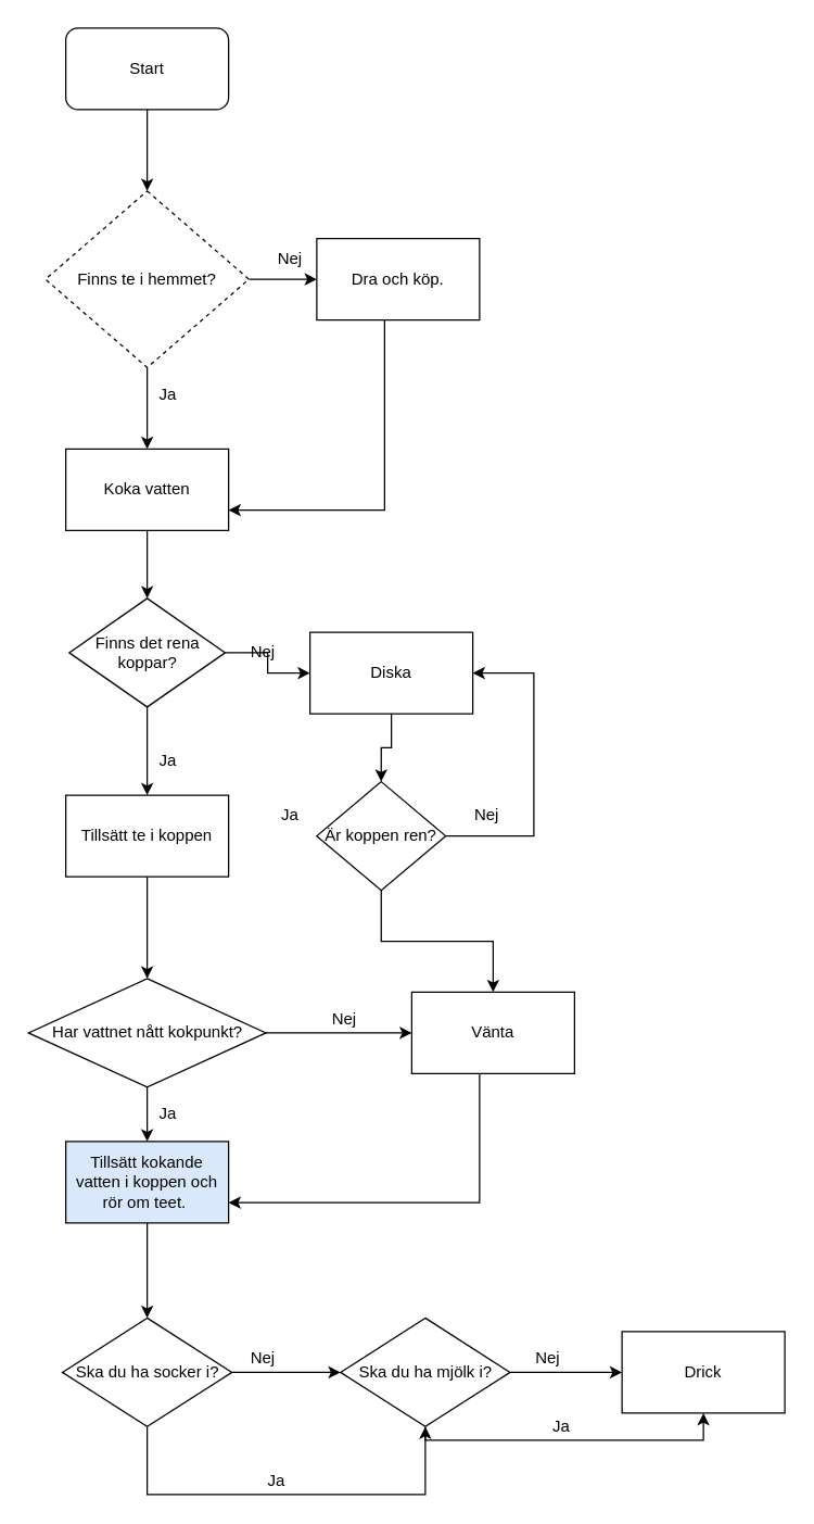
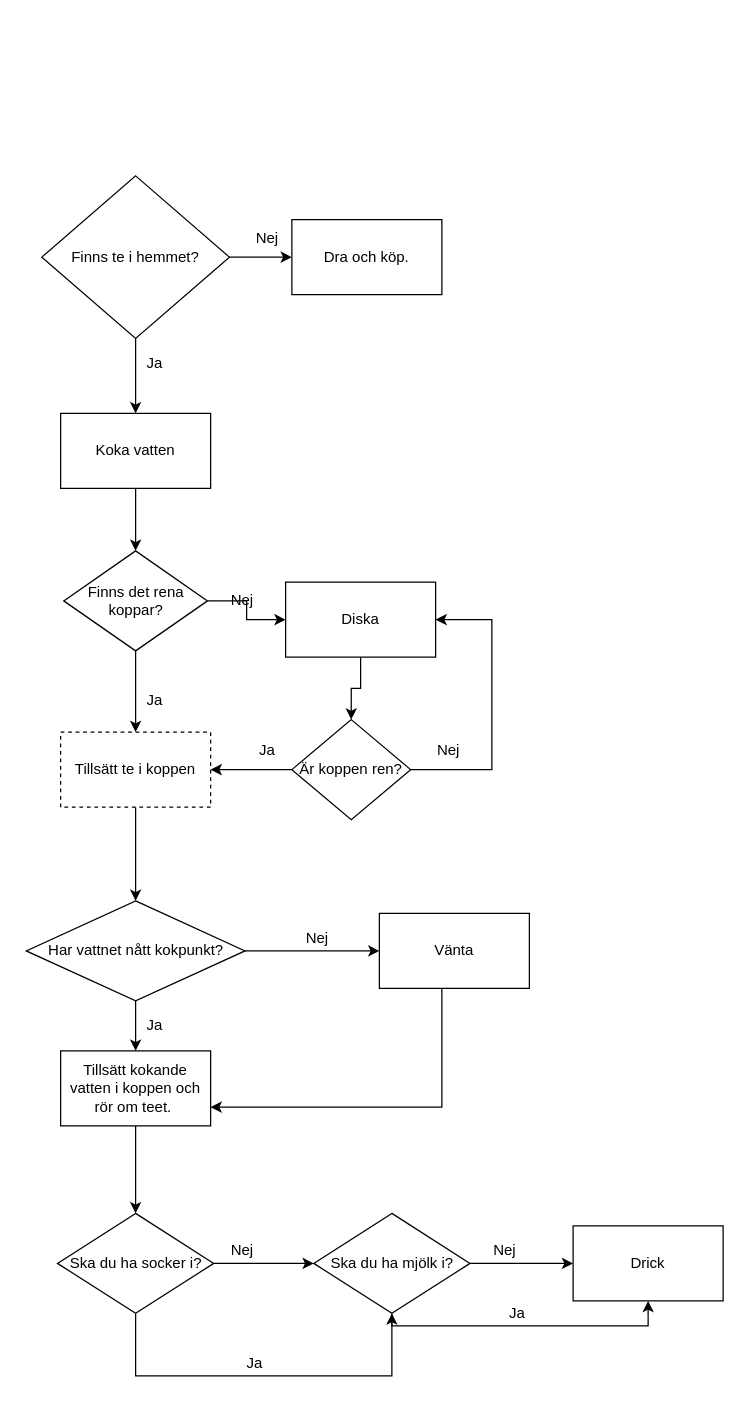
  <mxCell id="0" />
  <mxCell id="1" parent="0" />
- <mxCell id="2" style="edgeStyle=orthogonalEdgeStyle;rounded=0;orthogonalLoop=1;jettySize=auto;html=1;" edge="1" parent="1" source="3" target="6"><mxGeometry relative="1" as="geometry" /></mxCell>
- <mxCell id="3" value="Start" style="rounded=1;whiteSpace=wrap;html=1;" vertex="1" parent="1"><mxGeometry x="48" y="20" width="120" height="60" as="geometry" /></mxCell>
  <mxCell id="4" value="" style="edgeStyle=orthogonalEdgeStyle;rounded=0;orthogonalLoop=1;jettySize=auto;html=1;" edge="1" parent="1" source="6" target="8"><mxGeometry relative="1" as="geometry" /></mxCell>
  <mxCell id="5" value="" style="edgeStyle=orthogonalEdgeStyle;rounded=0;orthogonalLoop=1;jettySize=auto;html=1;" edge="1" parent="1" source="6" target="11"><mxGeometry relative="1" as="geometry" /></mxCell>
- <mxCell id="6" value="Finns te i hemmet?" style="rhombus;whiteSpace=wrap;html=1;dashed=1;" vertex="1" parent="1"><mxGeometry x="33" y="140" width="150" height="130" as="geometry" /></mxCell>
- <mxCell id="7" style="edgeStyle=orthogonalEdgeStyle;rounded=0;orthogonalLoop=1;jettySize=auto;html=1;entryX=1;entryY=0.75;entryDx=0;entryDy=0;" edge="1" parent="1" source="8" target="11"><mxGeometry relative="1" as="geometry"><mxPoint x="293" y="380" as="targetPoint" /><Array as="points"><mxPoint x="283" y="375" /></Array></mxGeometry></mxCell>
+ <mxCell id="6" value="Finns te i hemmet?" style="rhombus;whiteSpace=wrap;html=1;" vertex="1" parent="1"><mxGeometry x="33" y="140" width="150" height="130" as="geometry" /></mxCell>
  <mxCell id="8" value="Dra och köp." style="rounded=0;whiteSpace=wrap;html=1;" vertex="1" parent="1"><mxGeometry x="233" y="175" width="120" height="60" as="geometry" /></mxCell>
  <mxCell id="9" value="Nej" style="text;html=1;align=center;verticalAlign=middle;resizable=0;points=[];autosize=1;strokeColor=none;fillColor=none;" vertex="1" parent="1"><mxGeometry x="198" y="180" width="30" height="20" as="geometry" /></mxCell>
  <mxCell id="10" value="" style="edgeStyle=orthogonalEdgeStyle;rounded=0;orthogonalLoop=1;jettySize=auto;html=1;" edge="1" parent="1" source="11" target="15"><mxGeometry relative="1" as="geometry" /></mxCell>
  <mxCell id="11" value="Koka vatten" style="rounded=0;whiteSpace=wrap;html=1;" vertex="1" parent="1"><mxGeometry x="48" y="330" width="120" height="60" as="geometry" /></mxCell>
  <mxCell id="12" value="Ja&lt;br&gt;" style="text;html=1;align=center;verticalAlign=middle;resizable=0;points=[];autosize=1;strokeColor=none;fillColor=none;" vertex="1" parent="1"><mxGeometry x="108" y="280" width="30" height="20" as="geometry" /></mxCell>
  <mxCell id="13" value="" style="edgeStyle=orthogonalEdgeStyle;rounded=0;orthogonalLoop=1;jettySize=auto;html=1;" edge="1" parent="1" source="15" target="17"><mxGeometry relative="1" as="geometry" /></mxCell>
  <mxCell id="14" value="" style="edgeStyle=orthogonalEdgeStyle;rounded=0;orthogonalLoop=1;jettySize=auto;html=1;" edge="1" parent="1" source="15" target="19"><mxGeometry relative="1" as="geometry" /></mxCell>
  <mxCell id="15" value="Finns det rena koppar?" style="rhombus;whiteSpace=wrap;html=1;" vertex="1" parent="1"><mxGeometry x="50.5" y="440" width="115" height="80" as="geometry" /></mxCell>
  <mxCell id="16" style="edgeStyle=orthogonalEdgeStyle;rounded=0;orthogonalLoop=1;jettySize=auto;html=1;exitX=0.5;exitY=1;exitDx=0;exitDy=0;" edge="1" parent="1" source="17" target="33"><mxGeometry relative="1" as="geometry" /></mxCell>
  <mxCell id="17" value="Diska" style="rounded=0;whiteSpace=wrap;html=1;" vertex="1" parent="1"><mxGeometry x="228" y="465" width="120" height="60" as="geometry" /></mxCell>
  <mxCell id="18" value="" style="edgeStyle=orthogonalEdgeStyle;rounded=0;orthogonalLoop=1;jettySize=auto;html=1;" edge="1" parent="1" source="19" target="23"><mxGeometry relative="1" as="geometry" /></mxCell>
- <mxCell id="19" value="Tillsätt te i koppen" style="whiteSpace=wrap;html=1;" vertex="1" parent="1"><mxGeometry x="48" y="585" width="120" height="60" as="geometry" /></mxCell>
+ <mxCell id="19" value="Tillsätt te i koppen" style="whiteSpace=wrap;html=1;dashed=1;" vertex="1" parent="1"><mxGeometry x="48" y="585" width="120" height="60" as="geometry" /></mxCell>
  <mxCell id="20" value="Nej&lt;br&gt;" style="text;html=1;align=center;verticalAlign=middle;resizable=0;points=[];autosize=1;strokeColor=none;fillColor=none;" vertex="1" parent="1"><mxGeometry x="178" y="470" width="30" height="20" as="geometry" /></mxCell>
  <mxCell id="21" value="" style="edgeStyle=orthogonalEdgeStyle;rounded=0;orthogonalLoop=1;jettySize=auto;html=1;" edge="1" parent="1" source="23" target="25"><mxGeometry relative="1" as="geometry" /></mxCell>
  <mxCell id="22" value="" style="edgeStyle=orthogonalEdgeStyle;rounded=0;orthogonalLoop=1;jettySize=auto;html=1;" edge="1" parent="1" source="23" target="28"><mxGeometry relative="1" as="geometry" /></mxCell>
  <mxCell id="23" value="Har vattnet nått kokpunkt?" style="rhombus;whiteSpace=wrap;html=1;" vertex="1" parent="1"><mxGeometry x="20.5" y="720" width="175" height="80" as="geometry" /></mxCell>
  <mxCell id="24" style="edgeStyle=orthogonalEdgeStyle;rounded=0;orthogonalLoop=1;jettySize=auto;html=1;entryX=1;entryY=0.75;entryDx=0;entryDy=0;" edge="1" parent="1" source="25" target="28"><mxGeometry relative="1" as="geometry"><Array as="points"><mxPoint x="353" y="885" /></Array></mxGeometry></mxCell>
  <mxCell id="25" value="Vänta" style="whiteSpace=wrap;html=1;" vertex="1" parent="1"><mxGeometry x="303" y="730" width="120" height="60" as="geometry" /></mxCell>
  <mxCell id="26" value="Nej&lt;br&gt;" style="text;html=1;align=center;verticalAlign=middle;resizable=0;points=[];autosize=1;strokeColor=none;fillColor=none;" vertex="1" parent="1"><mxGeometry x="238" y="740" width="30" height="20" as="geometry" /></mxCell>
  <mxCell id="27" style="edgeStyle=orthogonalEdgeStyle;rounded=0;orthogonalLoop=1;jettySize=auto;html=1;" edge="1" parent="1" source="28"><mxGeometry relative="1" as="geometry"><mxPoint x="108" y="970" as="targetPoint" /></mxGeometry></mxCell>
- <mxCell id="28" value="Tillsätt kokande vatten i koppen och rör om teet.&amp;nbsp;" style="whiteSpace=wrap;html=1;fillColor=#dae8fc;" vertex="1" parent="1"><mxGeometry x="48" y="840" width="120" height="60" as="geometry" /></mxCell>
+ <mxCell id="28" value="Tillsätt kokande vatten i koppen och rör om teet.&amp;nbsp;" style="whiteSpace=wrap;html=1;" vertex="1" parent="1"><mxGeometry x="48" y="840" width="120" height="60" as="geometry" /></mxCell>
  <mxCell id="29" value="Ja&lt;br&gt;" style="text;html=1;align=center;verticalAlign=middle;resizable=0;points=[];autosize=1;strokeColor=none;fillColor=none;" vertex="1" parent="1"><mxGeometry x="108" y="550" width="30" height="20" as="geometry" /></mxCell>
  <mxCell id="30" value="Ja&lt;br&gt;" style="text;html=1;align=center;verticalAlign=middle;resizable=0;points=[];autosize=1;strokeColor=none;fillColor=none;" vertex="1" parent="1"><mxGeometry x="108" y="810" width="30" height="20" as="geometry" /></mxCell>
- <mxCell id="31" value="" style="edgeStyle=orthogonalEdgeStyle;rounded=0;orthogonalLoop=1;jettySize=auto;html=1;" edge="1" parent="1" source="33" target="25"><mxGeometry relative="1" as="geometry" /></mxCell>
+ <mxCell id="31" value="" style="edgeStyle=orthogonalEdgeStyle;rounded=0;orthogonalLoop=1;jettySize=auto;html=1;" edge="1" parent="1" source="33" target="19"><mxGeometry relative="1" as="geometry" /></mxCell>
  <mxCell id="32" style="edgeStyle=orthogonalEdgeStyle;rounded=0;orthogonalLoop=1;jettySize=auto;html=1;exitX=1;exitY=0.5;exitDx=0;exitDy=0;entryX=1;entryY=0.5;entryDx=0;entryDy=0;" edge="1" parent="1" source="33" target="17"><mxGeometry relative="1" as="geometry"><mxPoint x="393" y="500" as="targetPoint" /><Array as="points"><mxPoint x="393" y="615" /><mxPoint x="393" y="495" /></Array></mxGeometry></mxCell>
  <mxCell id="33" value="Är koppen ren?" style="rhombus;whiteSpace=wrap;html=1;" vertex="1" parent="1"><mxGeometry x="233" y="575" width="95" height="80" as="geometry" /></mxCell>
  <mxCell id="34" value="Ja&lt;br&gt;" style="text;html=1;align=center;verticalAlign=middle;resizable=0;points=[];autosize=1;strokeColor=none;fillColor=none;" vertex="1" parent="1"><mxGeometry x="198" y="590" width="30" height="20" as="geometry" /></mxCell>
  <mxCell id="35" value="Nej" style="text;html=1;align=center;verticalAlign=middle;resizable=0;points=[];autosize=1;strokeColor=none;fillColor=none;" vertex="1" parent="1"><mxGeometry x="343" y="590" width="30" height="20" as="geometry" /></mxCell>
  <mxCell id="36" value="" style="edgeStyle=orthogonalEdgeStyle;rounded=0;orthogonalLoop=1;jettySize=auto;html=1;" edge="1" parent="1" source="38" target="41"><mxGeometry relative="1" as="geometry" /></mxCell>
  <mxCell id="37" style="edgeStyle=orthogonalEdgeStyle;rounded=0;orthogonalLoop=1;jettySize=auto;html=1;" edge="1" parent="1" source="38" target="41"><mxGeometry relative="1" as="geometry"><mxPoint x="108" y="1090" as="targetPoint" /><Array as="points"><mxPoint x="108" y="1100" /><mxPoint x="313" y="1100" /></Array></mxGeometry></mxCell>
  <mxCell id="38" value="Ska du ha socker i?" style="rhombus;whiteSpace=wrap;html=1;" vertex="1" parent="1"><mxGeometry x="45.5" y="970" width="125" height="80" as="geometry" /></mxCell>
  <mxCell id="39" value="" style="edgeStyle=orthogonalEdgeStyle;rounded=0;orthogonalLoop=1;jettySize=auto;html=1;" edge="1" parent="1" source="41" target="44"><mxGeometry relative="1" as="geometry" /></mxCell>
  <mxCell id="40" style="edgeStyle=orthogonalEdgeStyle;rounded=0;orthogonalLoop=1;jettySize=auto;html=1;entryX=0.5;entryY=1;entryDx=0;entryDy=0;" edge="1" parent="1" source="41" target="44"><mxGeometry relative="1" as="geometry"><mxPoint x="313" y="1150" as="targetPoint" /><Array as="points"><mxPoint x="313" y="1060" /><mxPoint x="518" y="1060" /></Array></mxGeometry></mxCell>
  <mxCell id="41" value="Ska du ha mjölk i?" style="rhombus;whiteSpace=wrap;html=1;" vertex="1" parent="1"><mxGeometry x="250.5" y="970" width="125" height="80" as="geometry" /></mxCell>
  <mxCell id="42" value="Nej" style="text;html=1;align=center;verticalAlign=middle;resizable=0;points=[];autosize=1;strokeColor=none;fillColor=none;" vertex="1" parent="1"><mxGeometry x="178" y="990" width="30" height="20" as="geometry" /></mxCell>
  <mxCell id="43" value="Ja" style="text;html=1;align=center;verticalAlign=middle;resizable=0;points=[];autosize=1;strokeColor=none;fillColor=none;" vertex="1" parent="1"><mxGeometry x="188" y="1080" width="30" height="20" as="geometry" /></mxCell>
  <mxCell id="44" value="Drick" style="whiteSpace=wrap;html=1;" vertex="1" parent="1"><mxGeometry x="458" y="980" width="120" height="60" as="geometry" /></mxCell>
  <mxCell id="45" value="Nej&lt;br&gt;" style="text;html=1;align=center;verticalAlign=middle;resizable=0;points=[];autosize=1;strokeColor=none;fillColor=none;" vertex="1" parent="1"><mxGeometry x="388" y="990" width="30" height="20" as="geometry" /></mxCell>
  <mxCell id="46" value="Ja" style="text;html=1;align=center;verticalAlign=middle;resizable=0;points=[];autosize=1;strokeColor=none;fillColor=none;" vertex="1" parent="1"><mxGeometry x="398" y="1040" width="30" height="20" as="geometry" /></mxCell>
